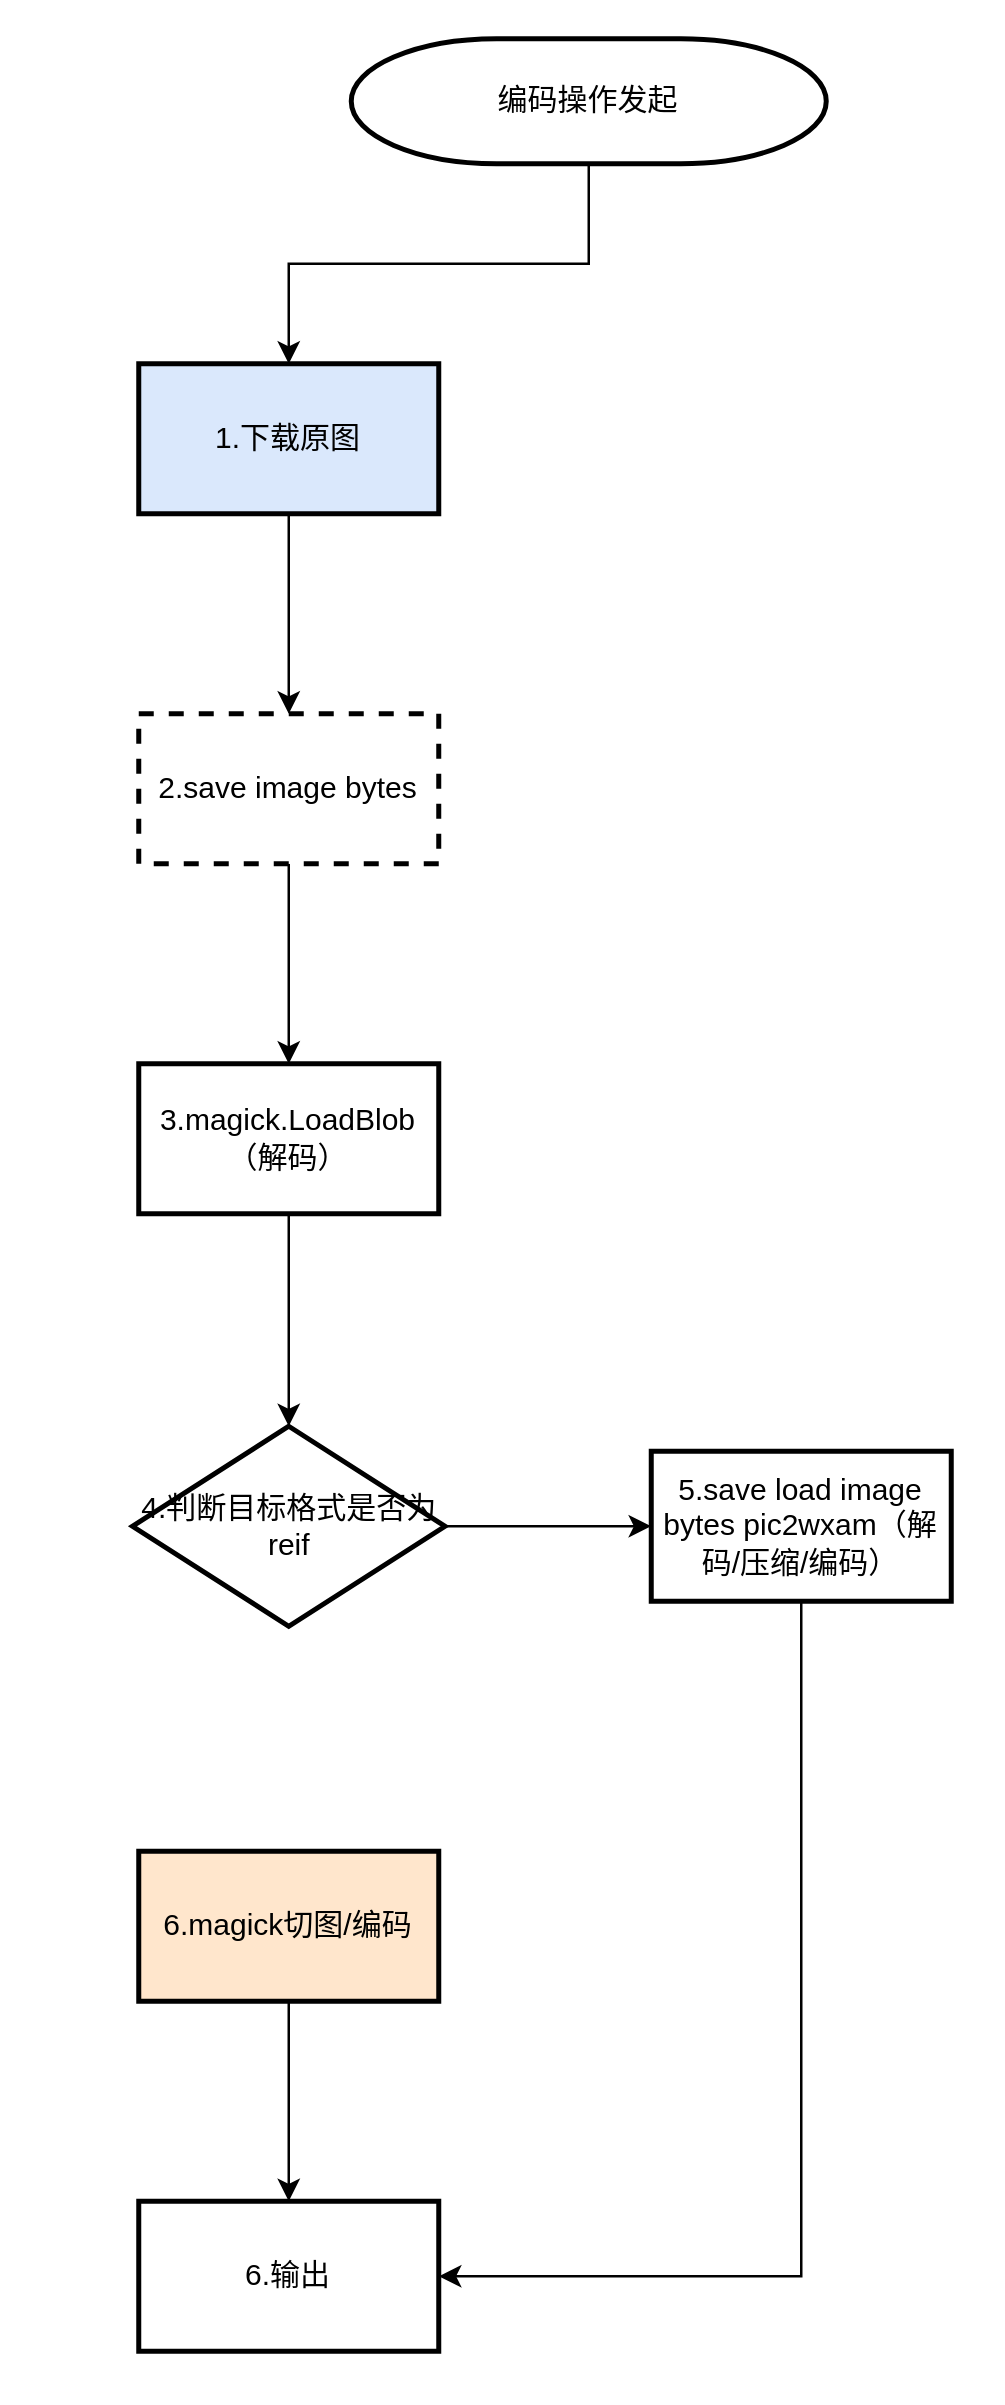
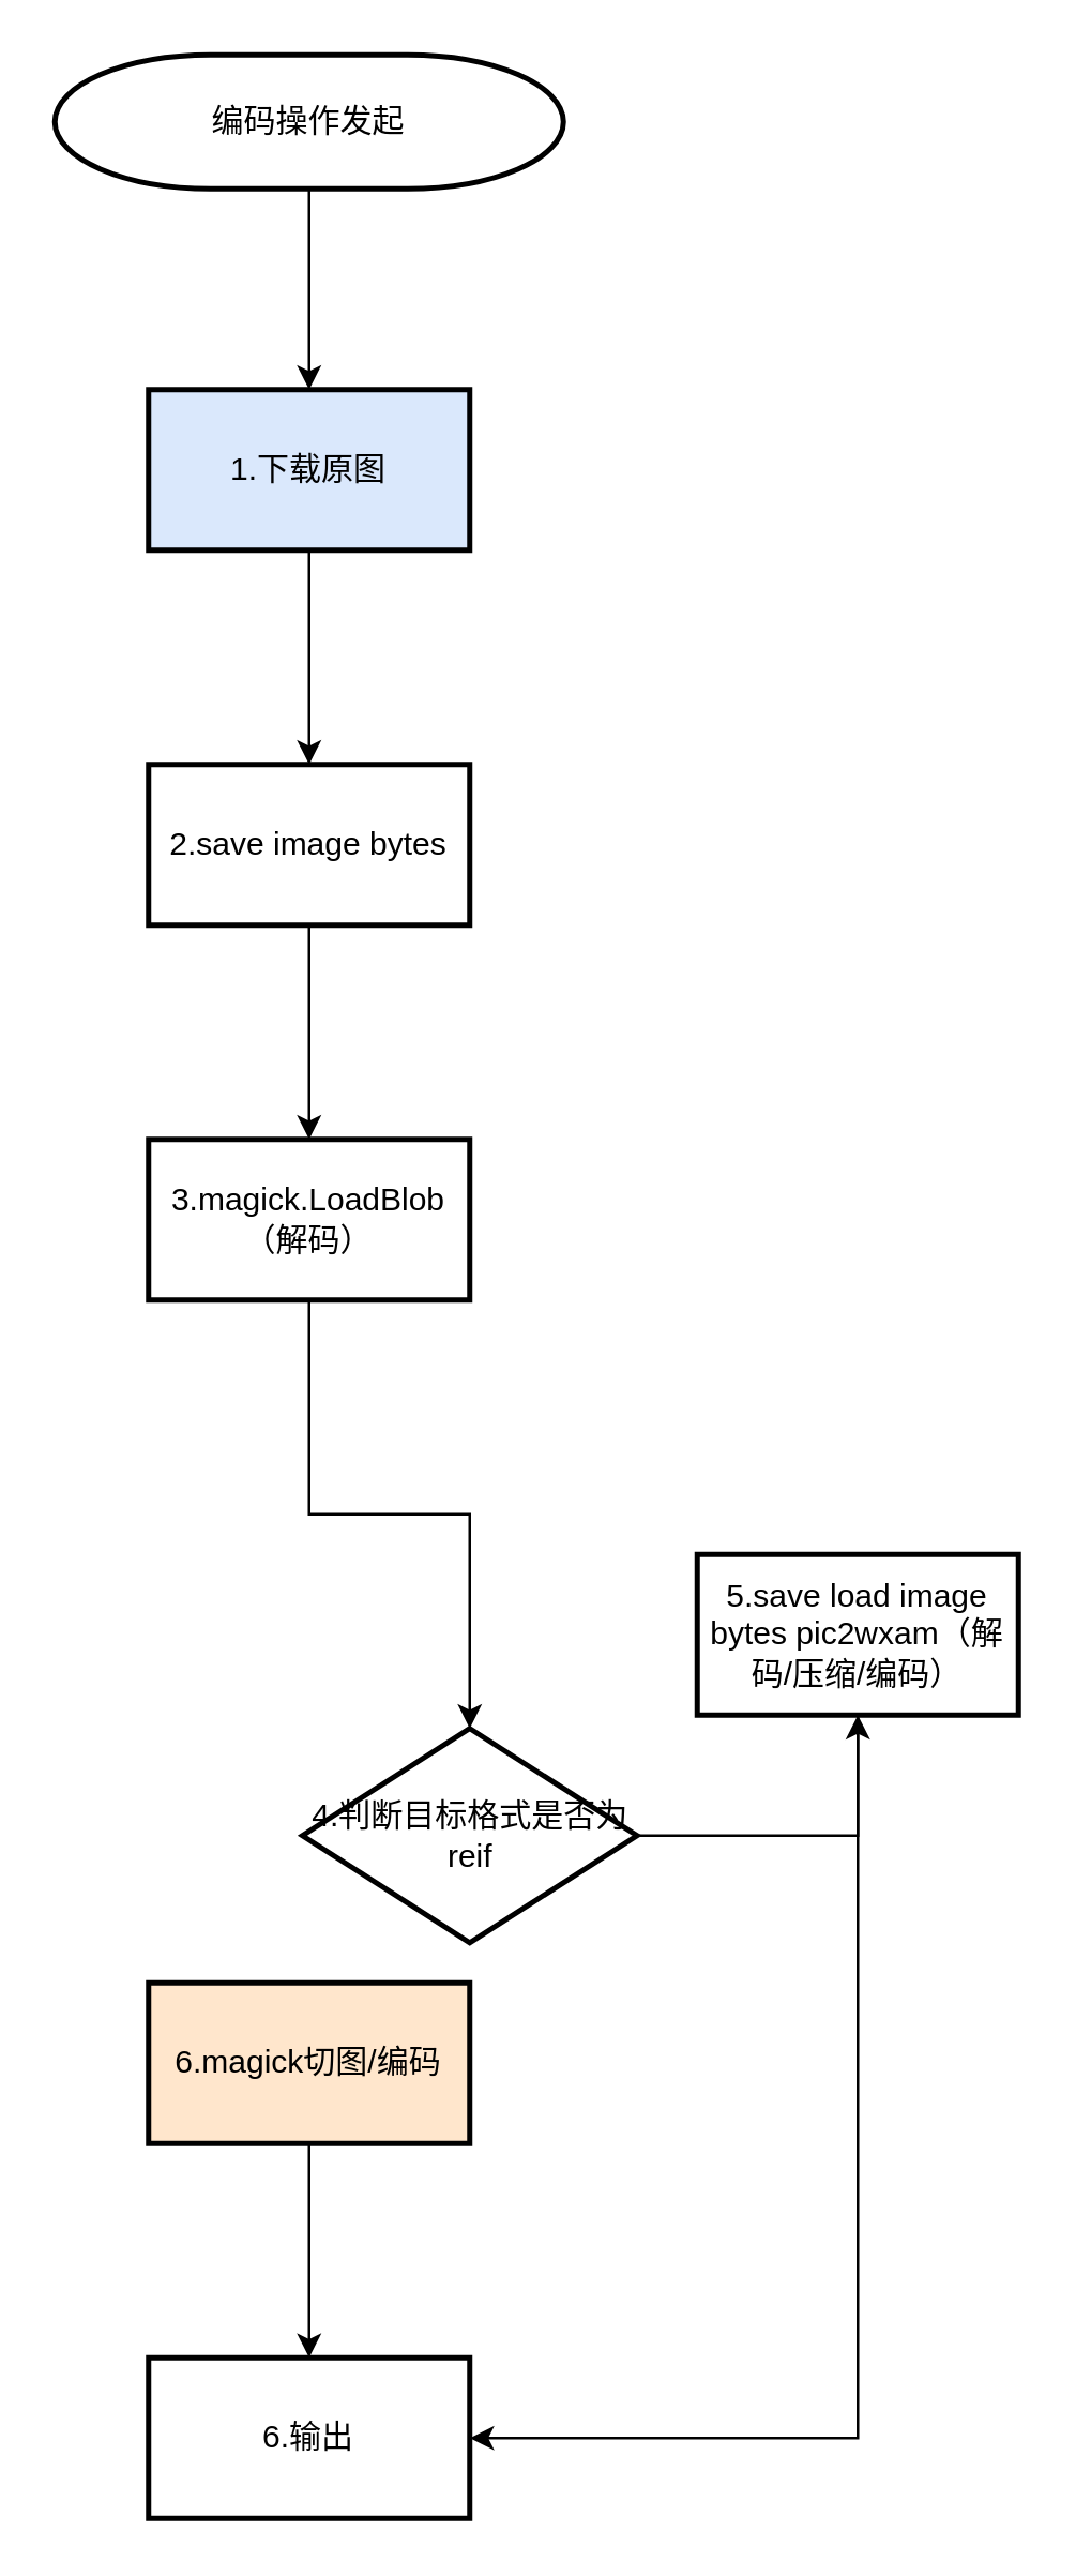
  <mxCell id="0" />
  <mxCell id="1" parent="0" />
  <mxCell id="2" value="" style="edgeStyle=orthogonalEdgeStyle;rounded=0;orthogonalLoop=1;jettySize=auto;html=1;" edge="1" parent="1" source="3" target="5"><mxGeometry relative="1" as="geometry" /></mxCell>
- <mxCell id="3" value="编码操作发起" style="strokeWidth=2;html=1;shape=mxgraph.flowchart.terminator;whiteSpace=wrap;" vertex="1" parent="1"><mxGeometry x="140" y="15" width="190" height="50" as="geometry" /></mxCell>
+ <mxCell id="3" value="编码操作发起" style="strokeWidth=2;html=1;shape=mxgraph.flowchart.terminator;whiteSpace=wrap;" vertex="1" parent="1"><mxGeometry x="20" y="20" width="190" height="50" as="geometry" /></mxCell>
  <mxCell id="4" value="" style="edgeStyle=orthogonalEdgeStyle;rounded=0;orthogonalLoop=1;jettySize=auto;html=1;" edge="1" parent="1" source="5" target="7"><mxGeometry relative="1" as="geometry" /></mxCell>
  <mxCell id="5" value="1.下载原图" style="whiteSpace=wrap;html=1;strokeWidth=2;fillColor=#dae8fc;" vertex="1" parent="1"><mxGeometry x="55" y="145" width="120" height="60" as="geometry" /></mxCell>
  <mxCell id="6" value="" style="edgeStyle=orthogonalEdgeStyle;rounded=0;orthogonalLoop=1;jettySize=auto;html=1;" edge="1" parent="1" source="7" target="9"><mxGeometry relative="1" as="geometry" /></mxCell>
- <mxCell id="7" value="2.save image bytes" style="whiteSpace=wrap;html=1;strokeWidth=2;dashed=1;" vertex="1" parent="1"><mxGeometry x="55" y="285" width="120" height="60" as="geometry" /></mxCell>
+ <mxCell id="7" value="2.save image bytes" style="whiteSpace=wrap;html=1;strokeWidth=2;" vertex="1" parent="1"><mxGeometry x="55" y="285" width="120" height="60" as="geometry" /></mxCell>
  <mxCell id="8" value="" style="edgeStyle=orthogonalEdgeStyle;rounded=0;orthogonalLoop=1;jettySize=auto;html=1;" edge="1" parent="1" source="9" target="11"><mxGeometry relative="1" as="geometry" /></mxCell>
  <mxCell id="9" value="3.magick.LoadBlob（解码）" style="whiteSpace=wrap;html=1;strokeWidth=2;" vertex="1" parent="1"><mxGeometry x="55" y="425" width="120" height="60" as="geometry" /></mxCell>
  <mxCell id="10" value="" style="edgeStyle=orthogonalEdgeStyle;rounded=0;orthogonalLoop=1;jettySize=auto;html=1;" edge="1" parent="1" source="11" target="16"><mxGeometry relative="1" as="geometry" /></mxCell>
- <mxCell id="11" value="4.判断目标格式是否为reif" style="rhombus;whiteSpace=wrap;html=1;strokeWidth=2;" vertex="1" parent="1"><mxGeometry x="52.5" y="570" width="125" height="80" as="geometry" /></mxCell>
+ <mxCell id="11" value="4.判断目标格式是否为reif" style="rhombus;whiteSpace=wrap;html=1;strokeWidth=2;" vertex="1" parent="1"><mxGeometry x="112.5" y="645" width="125" height="80" as="geometry" /></mxCell>
  <mxCell id="12" value="" style="edgeStyle=orthogonalEdgeStyle;rounded=0;orthogonalLoop=1;jettySize=auto;html=1;" edge="1" parent="1" source="13" target="14"><mxGeometry relative="1" as="geometry" /></mxCell>
  <mxCell id="13" value="6.magick切图/编码" style="whiteSpace=wrap;html=1;strokeWidth=2;fillColor=#ffe6cc;" vertex="1" parent="1"><mxGeometry x="55" y="740" width="120" height="60" as="geometry" /></mxCell>
  <mxCell id="14" value="6.输出" style="whiteSpace=wrap;html=1;strokeWidth=2;" vertex="1" parent="1"><mxGeometry x="55" y="880" width="120" height="60" as="geometry" /></mxCell>
  <mxCell id="15" value="" style="edgeStyle=orthogonalEdgeStyle;rounded=0;orthogonalLoop=1;jettySize=auto;html=1;entryX=1;entryY=0.5;entryDx=0;entryDy=0;exitX=0.5;exitY=1;exitDx=0;exitDy=0;" edge="1" parent="1" source="16" target="14"><mxGeometry relative="1" as="geometry"><mxPoint x="320" y="720" as="targetPoint" /></mxGeometry></mxCell>
  <mxCell id="16" value="5.save load image bytes pic2wxam&lt;span style=&quot;background-color: initial;&quot;&gt;（解码/压缩/编码）&lt;/span&gt;" style="whiteSpace=wrap;html=1;strokeWidth=2;" vertex="1" parent="1"><mxGeometry x="260" y="580" width="120" height="60" as="geometry" /></mxCell>
